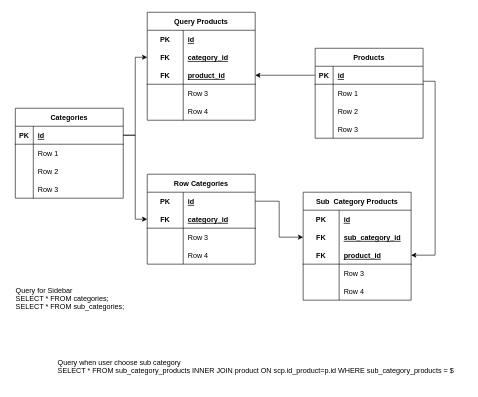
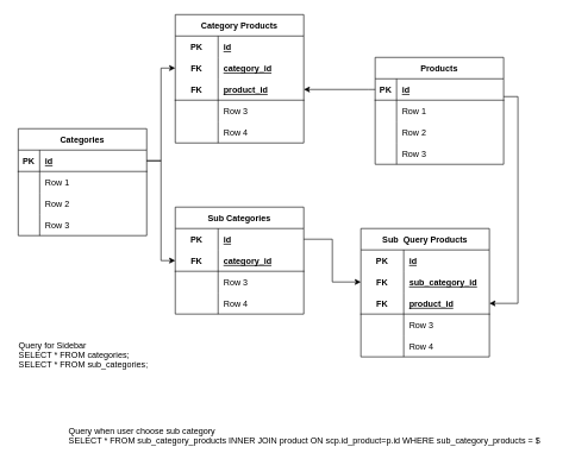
  <mxCell id="0" />
  <mxCell id="1" parent="0" />
  <mxCell id="2" value="Categories" style="shape=table;startSize=30;container=1;collapsible=1;childLayout=tableLayout;fixedRows=1;rowLines=0;fontStyle=1;align=center;resizeLast=1;" vertex="1" parent="1"><mxGeometry x="25" y="180" width="180" height="150" as="geometry" /></mxCell>
  <mxCell id="3" value="" style="shape=tableRow;horizontal=0;startSize=0;swimlaneHead=0;swimlaneBody=0;fillColor=none;collapsible=0;dropTarget=0;points=[[0,0.5],[1,0.5]];portConstraint=eastwest;top=0;left=0;right=0;bottom=1;" vertex="1" parent="2"><mxGeometry y="30" width="180" height="30" as="geometry" /></mxCell>
  <mxCell id="4" value="PK" style="shape=partialRectangle;connectable=0;fillColor=none;top=0;left=0;bottom=0;right=0;fontStyle=1;overflow=hidden;" vertex="1" parent="3"><mxGeometry width="30" height="30" as="geometry"><mxRectangle width="30" height="30" as="alternateBounds" /></mxGeometry></mxCell>
  <mxCell id="5" value="id" style="shape=partialRectangle;connectable=0;fillColor=none;top=0;left=0;bottom=0;right=0;align=left;spacingLeft=6;fontStyle=5;overflow=hidden;" vertex="1" parent="3"><mxGeometry x="30" width="150" height="30" as="geometry"><mxRectangle width="150" height="30" as="alternateBounds" /></mxGeometry></mxCell>
  <mxCell id="6" value="" style="shape=tableRow;horizontal=0;startSize=0;swimlaneHead=0;swimlaneBody=0;fillColor=none;collapsible=0;dropTarget=0;points=[[0,0.5],[1,0.5]];portConstraint=eastwest;top=0;left=0;right=0;bottom=0;" vertex="1" parent="2"><mxGeometry y="60" width="180" height="30" as="geometry" /></mxCell>
  <mxCell id="7" value="" style="shape=partialRectangle;connectable=0;fillColor=none;top=0;left=0;bottom=0;right=0;editable=1;overflow=hidden;" vertex="1" parent="6"><mxGeometry width="30" height="30" as="geometry"><mxRectangle width="30" height="30" as="alternateBounds" /></mxGeometry></mxCell>
  <mxCell id="8" value="Row 1" style="shape=partialRectangle;connectable=0;fillColor=none;top=0;left=0;bottom=0;right=0;align=left;spacingLeft=6;overflow=hidden;" vertex="1" parent="6"><mxGeometry x="30" width="150" height="30" as="geometry"><mxRectangle width="150" height="30" as="alternateBounds" /></mxGeometry></mxCell>
  <mxCell id="9" value="" style="shape=tableRow;horizontal=0;startSize=0;swimlaneHead=0;swimlaneBody=0;fillColor=none;collapsible=0;dropTarget=0;points=[[0,0.5],[1,0.5]];portConstraint=eastwest;top=0;left=0;right=0;bottom=0;" vertex="1" parent="2"><mxGeometry y="90" width="180" height="30" as="geometry" /></mxCell>
  <mxCell id="10" value="" style="shape=partialRectangle;connectable=0;fillColor=none;top=0;left=0;bottom=0;right=0;editable=1;overflow=hidden;" vertex="1" parent="9"><mxGeometry width="30" height="30" as="geometry"><mxRectangle width="30" height="30" as="alternateBounds" /></mxGeometry></mxCell>
  <mxCell id="11" value="Row 2" style="shape=partialRectangle;connectable=0;fillColor=none;top=0;left=0;bottom=0;right=0;align=left;spacingLeft=6;overflow=hidden;" vertex="1" parent="9"><mxGeometry x="30" width="150" height="30" as="geometry"><mxRectangle width="150" height="30" as="alternateBounds" /></mxGeometry></mxCell>
  <mxCell id="12" value="" style="shape=tableRow;horizontal=0;startSize=0;swimlaneHead=0;swimlaneBody=0;fillColor=none;collapsible=0;dropTarget=0;points=[[0,0.5],[1,0.5]];portConstraint=eastwest;top=0;left=0;right=0;bottom=0;" vertex="1" parent="2"><mxGeometry y="120" width="180" height="30" as="geometry" /></mxCell>
  <mxCell id="13" value="" style="shape=partialRectangle;connectable=0;fillColor=none;top=0;left=0;bottom=0;right=0;editable=1;overflow=hidden;" vertex="1" parent="12"><mxGeometry width="30" height="30" as="geometry"><mxRectangle width="30" height="30" as="alternateBounds" /></mxGeometry></mxCell>
  <mxCell id="14" value="Row 3" style="shape=partialRectangle;connectable=0;fillColor=none;top=0;left=0;bottom=0;right=0;align=left;spacingLeft=6;overflow=hidden;" vertex="1" parent="12"><mxGeometry x="30" width="150" height="30" as="geometry"><mxRectangle width="150" height="30" as="alternateBounds" /></mxGeometry></mxCell>
- <mxCell id="15" value="Row Categories" style="shape=table;startSize=30;container=1;collapsible=1;childLayout=tableLayout;fixedRows=1;rowLines=0;fontStyle=1;align=center;resizeLast=1;" vertex="1" parent="1"><mxGeometry x="245" y="290" width="180" height="150" as="geometry" /></mxCell>
+ <mxCell id="15" value="Sub Categories" style="shape=table;startSize=30;container=1;collapsible=1;childLayout=tableLayout;fixedRows=1;rowLines=0;fontStyle=1;align=center;resizeLast=1;" vertex="1" parent="1"><mxGeometry x="245" y="290" width="180" height="150" as="geometry" /></mxCell>
  <mxCell id="16" value="" style="shape=tableRow;horizontal=0;startSize=0;swimlaneHead=0;swimlaneBody=0;fillColor=none;collapsible=0;dropTarget=0;points=[[0,0.5],[1,0.5]];portConstraint=eastwest;top=0;left=0;right=0;bottom=0;" vertex="1" parent="15"><mxGeometry y="30" width="180" height="30" as="geometry" /></mxCell>
  <mxCell id="17" value="PK" style="shape=partialRectangle;connectable=0;fillColor=none;top=0;left=0;bottom=0;right=0;fontStyle=1;overflow=hidden;" vertex="1" parent="16"><mxGeometry width="60" height="30" as="geometry"><mxRectangle width="60" height="30" as="alternateBounds" /></mxGeometry></mxCell>
  <mxCell id="18" value="id" style="shape=partialRectangle;connectable=0;fillColor=none;top=0;left=0;bottom=0;right=0;align=left;spacingLeft=6;fontStyle=5;overflow=hidden;" vertex="1" parent="16"><mxGeometry x="60" width="120" height="30" as="geometry"><mxRectangle width="120" height="30" as="alternateBounds" /></mxGeometry></mxCell>
  <mxCell id="19" value="" style="shape=tableRow;horizontal=0;startSize=0;swimlaneHead=0;swimlaneBody=0;fillColor=none;collapsible=0;dropTarget=0;points=[[0,0.5],[1,0.5]];portConstraint=eastwest;top=0;left=0;right=0;bottom=1;" vertex="1" parent="15"><mxGeometry y="60" width="180" height="30" as="geometry" /></mxCell>
  <mxCell id="20" value="FK" style="shape=partialRectangle;connectable=0;fillColor=none;top=0;left=0;bottom=0;right=0;fontStyle=1;overflow=hidden;" vertex="1" parent="19"><mxGeometry width="60" height="30" as="geometry"><mxRectangle width="60" height="30" as="alternateBounds" /></mxGeometry></mxCell>
  <mxCell id="21" value="category_id" style="shape=partialRectangle;connectable=0;fillColor=none;top=0;left=0;bottom=0;right=0;align=left;spacingLeft=6;fontStyle=5;overflow=hidden;" vertex="1" parent="19"><mxGeometry x="60" width="120" height="30" as="geometry"><mxRectangle width="120" height="30" as="alternateBounds" /></mxGeometry></mxCell>
  <mxCell id="22" value="" style="shape=tableRow;horizontal=0;startSize=0;swimlaneHead=0;swimlaneBody=0;fillColor=none;collapsible=0;dropTarget=0;points=[[0,0.5],[1,0.5]];portConstraint=eastwest;top=0;left=0;right=0;bottom=0;" vertex="1" parent="15"><mxGeometry y="90" width="180" height="30" as="geometry" /></mxCell>
  <mxCell id="23" value="" style="shape=partialRectangle;connectable=0;fillColor=none;top=0;left=0;bottom=0;right=0;editable=1;overflow=hidden;" vertex="1" parent="22"><mxGeometry width="60" height="30" as="geometry"><mxRectangle width="60" height="30" as="alternateBounds" /></mxGeometry></mxCell>
  <mxCell id="24" value="Row 3" style="shape=partialRectangle;connectable=0;fillColor=none;top=0;left=0;bottom=0;right=0;align=left;spacingLeft=6;overflow=hidden;" vertex="1" parent="22"><mxGeometry x="60" width="120" height="30" as="geometry"><mxRectangle width="120" height="30" as="alternateBounds" /></mxGeometry></mxCell>
  <mxCell id="25" value="" style="shape=tableRow;horizontal=0;startSize=0;swimlaneHead=0;swimlaneBody=0;fillColor=none;collapsible=0;dropTarget=0;points=[[0,0.5],[1,0.5]];portConstraint=eastwest;top=0;left=0;right=0;bottom=0;" vertex="1" parent="15"><mxGeometry y="120" width="180" height="30" as="geometry" /></mxCell>
  <mxCell id="26" value="" style="shape=partialRectangle;connectable=0;fillColor=none;top=0;left=0;bottom=0;right=0;editable=1;overflow=hidden;" vertex="1" parent="25"><mxGeometry width="60" height="30" as="geometry"><mxRectangle width="60" height="30" as="alternateBounds" /></mxGeometry></mxCell>
  <mxCell id="27" value="Row 4" style="shape=partialRectangle;connectable=0;fillColor=none;top=0;left=0;bottom=0;right=0;align=left;spacingLeft=6;overflow=hidden;" vertex="1" parent="25"><mxGeometry x="60" width="120" height="30" as="geometry"><mxRectangle width="120" height="30" as="alternateBounds" /></mxGeometry></mxCell>
  <mxCell id="28" style="edgeStyle=orthogonalEdgeStyle;rounded=0;orthogonalLoop=1;jettySize=auto;html=1;entryX=0;entryY=0.5;entryDx=0;entryDy=0;" edge="1" parent="1" source="3" target="19"><mxGeometry relative="1" as="geometry" /></mxCell>
- <mxCell id="29" value="Query Products" style="shape=table;startSize=30;container=1;collapsible=1;childLayout=tableLayout;fixedRows=1;rowLines=0;fontStyle=1;align=center;resizeLast=1;" vertex="1" parent="1"><mxGeometry x="245" y="20" width="180" height="180" as="geometry" /></mxCell>
+ <mxCell id="29" value="Category Products" style="shape=table;startSize=30;container=1;collapsible=1;childLayout=tableLayout;fixedRows=1;rowLines=0;fontStyle=1;align=center;resizeLast=1;" vertex="1" parent="1"><mxGeometry x="245" y="20" width="180" height="180" as="geometry" /></mxCell>
  <mxCell id="30" value="" style="shape=tableRow;horizontal=0;startSize=0;swimlaneHead=0;swimlaneBody=0;fillColor=none;collapsible=0;dropTarget=0;points=[[0,0.5],[1,0.5]];portConstraint=eastwest;top=0;left=0;right=0;bottom=0;" vertex="1" parent="29"><mxGeometry y="30" width="180" height="30" as="geometry" /></mxCell>
  <mxCell id="31" value="PK" style="shape=partialRectangle;connectable=0;fillColor=none;top=0;left=0;bottom=0;right=0;fontStyle=1;overflow=hidden;" vertex="1" parent="30"><mxGeometry width="60" height="30" as="geometry"><mxRectangle width="60" height="30" as="alternateBounds" /></mxGeometry></mxCell>
  <mxCell id="32" value="id" style="shape=partialRectangle;connectable=0;fillColor=none;top=0;left=0;bottom=0;right=0;align=left;spacingLeft=6;fontStyle=5;overflow=hidden;" vertex="1" parent="30"><mxGeometry x="60" width="120" height="30" as="geometry"><mxRectangle width="120" height="30" as="alternateBounds" /></mxGeometry></mxCell>
  <mxCell id="33" value="" style="shape=tableRow;horizontal=0;startSize=0;swimlaneHead=0;swimlaneBody=0;fillColor=none;collapsible=0;dropTarget=0;points=[[0,0.5],[1,0.5]];portConstraint=eastwest;top=0;left=0;right=0;bottom=0;" vertex="1" parent="29"><mxGeometry y="60" width="180" height="30" as="geometry" /></mxCell>
  <mxCell id="34" value="FK" style="shape=partialRectangle;connectable=0;fillColor=none;top=0;left=0;bottom=0;right=0;fontStyle=1;overflow=hidden;" vertex="1" parent="33"><mxGeometry width="60" height="30" as="geometry"><mxRectangle width="60" height="30" as="alternateBounds" /></mxGeometry></mxCell>
  <mxCell id="35" value="category_id" style="shape=partialRectangle;connectable=0;fillColor=none;top=0;left=0;bottom=0;right=0;align=left;spacingLeft=6;fontStyle=5;overflow=hidden;" vertex="1" parent="33"><mxGeometry x="60" width="120" height="30" as="geometry"><mxRectangle width="120" height="30" as="alternateBounds" /></mxGeometry></mxCell>
  <mxCell id="36" value="" style="shape=tableRow;horizontal=0;startSize=0;swimlaneHead=0;swimlaneBody=0;fillColor=none;collapsible=0;dropTarget=0;points=[[0,0.5],[1,0.5]];portConstraint=eastwest;top=0;left=0;right=0;bottom=1;" vertex="1" parent="29"><mxGeometry y="90" width="180" height="30" as="geometry" /></mxCell>
  <mxCell id="37" value="FK" style="shape=partialRectangle;connectable=0;fillColor=none;top=0;left=0;bottom=0;right=0;fontStyle=1;overflow=hidden;" vertex="1" parent="36"><mxGeometry width="60" height="30" as="geometry"><mxRectangle width="60" height="30" as="alternateBounds" /></mxGeometry></mxCell>
  <mxCell id="38" value="product_id" style="shape=partialRectangle;connectable=0;fillColor=none;top=0;left=0;bottom=0;right=0;align=left;spacingLeft=6;fontStyle=5;overflow=hidden;" vertex="1" parent="36"><mxGeometry x="60" width="120" height="30" as="geometry"><mxRectangle width="120" height="30" as="alternateBounds" /></mxGeometry></mxCell>
  <mxCell id="39" value="" style="shape=tableRow;horizontal=0;startSize=0;swimlaneHead=0;swimlaneBody=0;fillColor=none;collapsible=0;dropTarget=0;points=[[0,0.5],[1,0.5]];portConstraint=eastwest;top=0;left=0;right=0;bottom=0;" vertex="1" parent="29"><mxGeometry y="120" width="180" height="30" as="geometry" /></mxCell>
  <mxCell id="40" value="" style="shape=partialRectangle;connectable=0;fillColor=none;top=0;left=0;bottom=0;right=0;editable=1;overflow=hidden;" vertex="1" parent="39"><mxGeometry width="60" height="30" as="geometry"><mxRectangle width="60" height="30" as="alternateBounds" /></mxGeometry></mxCell>
  <mxCell id="41" value="Row 3" style="shape=partialRectangle;connectable=0;fillColor=none;top=0;left=0;bottom=0;right=0;align=left;spacingLeft=6;overflow=hidden;" vertex="1" parent="39"><mxGeometry x="60" width="120" height="30" as="geometry"><mxRectangle width="120" height="30" as="alternateBounds" /></mxGeometry></mxCell>
  <mxCell id="42" value="" style="shape=tableRow;horizontal=0;startSize=0;swimlaneHead=0;swimlaneBody=0;fillColor=none;collapsible=0;dropTarget=0;points=[[0,0.5],[1,0.5]];portConstraint=eastwest;top=0;left=0;right=0;bottom=0;" vertex="1" parent="29"><mxGeometry y="150" width="180" height="30" as="geometry" /></mxCell>
  <mxCell id="43" value="" style="shape=partialRectangle;connectable=0;fillColor=none;top=0;left=0;bottom=0;right=0;editable=1;overflow=hidden;" vertex="1" parent="42"><mxGeometry width="60" height="30" as="geometry"><mxRectangle width="60" height="30" as="alternateBounds" /></mxGeometry></mxCell>
  <mxCell id="44" value="Row 4" style="shape=partialRectangle;connectable=0;fillColor=none;top=0;left=0;bottom=0;right=0;align=left;spacingLeft=6;overflow=hidden;" vertex="1" parent="42"><mxGeometry x="60" width="120" height="30" as="geometry"><mxRectangle width="120" height="30" as="alternateBounds" /></mxGeometry></mxCell>
- <mxCell id="45" value="Sub  Category Products" style="shape=table;startSize=30;container=1;collapsible=1;childLayout=tableLayout;fixedRows=1;rowLines=0;fontStyle=1;align=center;resizeLast=1;" vertex="1" parent="1"><mxGeometry x="505" y="320" width="180" height="180" as="geometry" /></mxCell>
+ <mxCell id="45" value="Sub  Query Products" style="shape=table;startSize=30;container=1;collapsible=1;childLayout=tableLayout;fixedRows=1;rowLines=0;fontStyle=1;align=center;resizeLast=1;" vertex="1" parent="1"><mxGeometry x="505" y="320" width="180" height="180" as="geometry" /></mxCell>
  <mxCell id="46" value="" style="shape=tableRow;horizontal=0;startSize=0;swimlaneHead=0;swimlaneBody=0;fillColor=none;collapsible=0;dropTarget=0;points=[[0,0.5],[1,0.5]];portConstraint=eastwest;top=0;left=0;right=0;bottom=0;" vertex="1" parent="45"><mxGeometry y="30" width="180" height="30" as="geometry" /></mxCell>
  <mxCell id="47" value="PK" style="shape=partialRectangle;connectable=0;fillColor=none;top=0;left=0;bottom=0;right=0;fontStyle=1;overflow=hidden;" vertex="1" parent="46"><mxGeometry width="60" height="30" as="geometry"><mxRectangle width="60" height="30" as="alternateBounds" /></mxGeometry></mxCell>
  <mxCell id="48" value="id" style="shape=partialRectangle;connectable=0;fillColor=none;top=0;left=0;bottom=0;right=0;align=left;spacingLeft=6;fontStyle=5;overflow=hidden;" vertex="1" parent="46"><mxGeometry x="60" width="120" height="30" as="geometry"><mxRectangle width="120" height="30" as="alternateBounds" /></mxGeometry></mxCell>
  <mxCell id="49" value="" style="shape=tableRow;horizontal=0;startSize=0;swimlaneHead=0;swimlaneBody=0;fillColor=none;collapsible=0;dropTarget=0;points=[[0,0.5],[1,0.5]];portConstraint=eastwest;top=0;left=0;right=0;bottom=0;" vertex="1" parent="45"><mxGeometry y="60" width="180" height="30" as="geometry" /></mxCell>
  <mxCell id="50" value="FK" style="shape=partialRectangle;connectable=0;fillColor=none;top=0;left=0;bottom=0;right=0;fontStyle=1;overflow=hidden;" vertex="1" parent="49"><mxGeometry width="60" height="30" as="geometry"><mxRectangle width="60" height="30" as="alternateBounds" /></mxGeometry></mxCell>
  <mxCell id="51" value="sub_category_id" style="shape=partialRectangle;connectable=0;fillColor=none;top=0;left=0;bottom=0;right=0;align=left;spacingLeft=6;fontStyle=5;overflow=hidden;" vertex="1" parent="49"><mxGeometry x="60" width="120" height="30" as="geometry"><mxRectangle width="120" height="30" as="alternateBounds" /></mxGeometry></mxCell>
  <mxCell id="52" value="" style="shape=tableRow;horizontal=0;startSize=0;swimlaneHead=0;swimlaneBody=0;fillColor=none;collapsible=0;dropTarget=0;points=[[0,0.5],[1,0.5]];portConstraint=eastwest;top=0;left=0;right=0;bottom=1;" vertex="1" parent="45"><mxGeometry y="90" width="180" height="30" as="geometry" /></mxCell>
  <mxCell id="53" value="FK" style="shape=partialRectangle;connectable=0;fillColor=none;top=0;left=0;bottom=0;right=0;fontStyle=1;overflow=hidden;" vertex="1" parent="52"><mxGeometry width="60" height="30" as="geometry"><mxRectangle width="60" height="30" as="alternateBounds" /></mxGeometry></mxCell>
  <mxCell id="54" value="product_id" style="shape=partialRectangle;connectable=0;fillColor=none;top=0;left=0;bottom=0;right=0;align=left;spacingLeft=6;fontStyle=5;overflow=hidden;" vertex="1" parent="52"><mxGeometry x="60" width="120" height="30" as="geometry"><mxRectangle width="120" height="30" as="alternateBounds" /></mxGeometry></mxCell>
  <mxCell id="55" value="" style="shape=tableRow;horizontal=0;startSize=0;swimlaneHead=0;swimlaneBody=0;fillColor=none;collapsible=0;dropTarget=0;points=[[0,0.5],[1,0.5]];portConstraint=eastwest;top=0;left=0;right=0;bottom=0;" vertex="1" parent="45"><mxGeometry y="120" width="180" height="30" as="geometry" /></mxCell>
  <mxCell id="56" value="" style="shape=partialRectangle;connectable=0;fillColor=none;top=0;left=0;bottom=0;right=0;editable=1;overflow=hidden;" vertex="1" parent="55"><mxGeometry width="60" height="30" as="geometry"><mxRectangle width="60" height="30" as="alternateBounds" /></mxGeometry></mxCell>
  <mxCell id="57" value="Row 3" style="shape=partialRectangle;connectable=0;fillColor=none;top=0;left=0;bottom=0;right=0;align=left;spacingLeft=6;overflow=hidden;" vertex="1" parent="55"><mxGeometry x="60" width="120" height="30" as="geometry"><mxRectangle width="120" height="30" as="alternateBounds" /></mxGeometry></mxCell>
  <mxCell id="58" value="" style="shape=tableRow;horizontal=0;startSize=0;swimlaneHead=0;swimlaneBody=0;fillColor=none;collapsible=0;dropTarget=0;points=[[0,0.5],[1,0.5]];portConstraint=eastwest;top=0;left=0;right=0;bottom=0;" vertex="1" parent="45"><mxGeometry y="150" width="180" height="30" as="geometry" /></mxCell>
  <mxCell id="59" value="" style="shape=partialRectangle;connectable=0;fillColor=none;top=0;left=0;bottom=0;right=0;editable=1;overflow=hidden;" vertex="1" parent="58"><mxGeometry width="60" height="30" as="geometry"><mxRectangle width="60" height="30" as="alternateBounds" /></mxGeometry></mxCell>
  <mxCell id="60" value="Row 4" style="shape=partialRectangle;connectable=0;fillColor=none;top=0;left=0;bottom=0;right=0;align=left;spacingLeft=6;overflow=hidden;" vertex="1" parent="58"><mxGeometry x="60" width="120" height="30" as="geometry"><mxRectangle width="120" height="30" as="alternateBounds" /></mxGeometry></mxCell>
  <mxCell id="61" style="edgeStyle=orthogonalEdgeStyle;rounded=0;orthogonalLoop=1;jettySize=auto;html=1;entryX=0;entryY=0.5;entryDx=0;entryDy=0;" edge="1" parent="1" source="16" target="49"><mxGeometry relative="1" as="geometry"><Array as="points"><mxPoint x="465" y="335" /><mxPoint x="465" y="395" /></Array></mxGeometry></mxCell>
  <mxCell id="62" style="edgeStyle=orthogonalEdgeStyle;rounded=0;orthogonalLoop=1;jettySize=auto;html=1;entryX=0;entryY=0.5;entryDx=0;entryDy=0;" edge="1" parent="1" source="3" target="33"><mxGeometry relative="1" as="geometry"><Array as="points"><mxPoint x="225" y="225" /><mxPoint x="225" y="95" /></Array></mxGeometry></mxCell>
  <mxCell id="63" value="Products" style="shape=table;startSize=30;container=1;collapsible=1;childLayout=tableLayout;fixedRows=1;rowLines=0;fontStyle=1;align=center;resizeLast=1;" vertex="1" parent="1"><mxGeometry x="525" y="80" width="180" height="150" as="geometry" /></mxCell>
  <mxCell id="64" value="" style="shape=tableRow;horizontal=0;startSize=0;swimlaneHead=0;swimlaneBody=0;fillColor=none;collapsible=0;dropTarget=0;points=[[0,0.5],[1,0.5]];portConstraint=eastwest;top=0;left=0;right=0;bottom=1;" vertex="1" parent="63"><mxGeometry y="30" width="180" height="30" as="geometry" /></mxCell>
  <mxCell id="65" value="PK" style="shape=partialRectangle;connectable=0;fillColor=none;top=0;left=0;bottom=0;right=0;fontStyle=1;overflow=hidden;" vertex="1" parent="64"><mxGeometry width="30" height="30" as="geometry"><mxRectangle width="30" height="30" as="alternateBounds" /></mxGeometry></mxCell>
  <mxCell id="66" value="id" style="shape=partialRectangle;connectable=0;fillColor=none;top=0;left=0;bottom=0;right=0;align=left;spacingLeft=6;fontStyle=5;overflow=hidden;" vertex="1" parent="64"><mxGeometry x="30" width="150" height="30" as="geometry"><mxRectangle width="150" height="30" as="alternateBounds" /></mxGeometry></mxCell>
  <mxCell id="67" value="" style="shape=tableRow;horizontal=0;startSize=0;swimlaneHead=0;swimlaneBody=0;fillColor=none;collapsible=0;dropTarget=0;points=[[0,0.5],[1,0.5]];portConstraint=eastwest;top=0;left=0;right=0;bottom=0;" vertex="1" parent="63"><mxGeometry y="60" width="180" height="30" as="geometry" /></mxCell>
  <mxCell id="68" value="" style="shape=partialRectangle;connectable=0;fillColor=none;top=0;left=0;bottom=0;right=0;editable=1;overflow=hidden;" vertex="1" parent="67"><mxGeometry width="30" height="30" as="geometry"><mxRectangle width="30" height="30" as="alternateBounds" /></mxGeometry></mxCell>
  <mxCell id="69" value="Row 1" style="shape=partialRectangle;connectable=0;fillColor=none;top=0;left=0;bottom=0;right=0;align=left;spacingLeft=6;overflow=hidden;" vertex="1" parent="67"><mxGeometry x="30" width="150" height="30" as="geometry"><mxRectangle width="150" height="30" as="alternateBounds" /></mxGeometry></mxCell>
  <mxCell id="70" value="" style="shape=tableRow;horizontal=0;startSize=0;swimlaneHead=0;swimlaneBody=0;fillColor=none;collapsible=0;dropTarget=0;points=[[0,0.5],[1,0.5]];portConstraint=eastwest;top=0;left=0;right=0;bottom=0;" vertex="1" parent="63"><mxGeometry y="90" width="180" height="30" as="geometry" /></mxCell>
  <mxCell id="71" value="" style="shape=partialRectangle;connectable=0;fillColor=none;top=0;left=0;bottom=0;right=0;editable=1;overflow=hidden;" vertex="1" parent="70"><mxGeometry width="30" height="30" as="geometry"><mxRectangle width="30" height="30" as="alternateBounds" /></mxGeometry></mxCell>
  <mxCell id="72" value="Row 2" style="shape=partialRectangle;connectable=0;fillColor=none;top=0;left=0;bottom=0;right=0;align=left;spacingLeft=6;overflow=hidden;" vertex="1" parent="70"><mxGeometry x="30" width="150" height="30" as="geometry"><mxRectangle width="150" height="30" as="alternateBounds" /></mxGeometry></mxCell>
  <mxCell id="73" value="" style="shape=tableRow;horizontal=0;startSize=0;swimlaneHead=0;swimlaneBody=0;fillColor=none;collapsible=0;dropTarget=0;points=[[0,0.5],[1,0.5]];portConstraint=eastwest;top=0;left=0;right=0;bottom=0;" vertex="1" parent="63"><mxGeometry y="120" width="180" height="30" as="geometry" /></mxCell>
  <mxCell id="74" value="" style="shape=partialRectangle;connectable=0;fillColor=none;top=0;left=0;bottom=0;right=0;editable=1;overflow=hidden;" vertex="1" parent="73"><mxGeometry width="30" height="30" as="geometry"><mxRectangle width="30" height="30" as="alternateBounds" /></mxGeometry></mxCell>
  <mxCell id="75" value="Row 3" style="shape=partialRectangle;connectable=0;fillColor=none;top=0;left=0;bottom=0;right=0;align=left;spacingLeft=6;overflow=hidden;" vertex="1" parent="73"><mxGeometry x="30" width="150" height="30" as="geometry"><mxRectangle width="150" height="30" as="alternateBounds" /></mxGeometry></mxCell>
  <mxCell id="76" style="edgeStyle=orthogonalEdgeStyle;rounded=0;orthogonalLoop=1;jettySize=auto;html=1;entryX=1;entryY=0.5;entryDx=0;entryDy=0;" edge="1" parent="1" source="64" target="52"><mxGeometry relative="1" as="geometry"><Array as="points"><mxPoint x="725" y="135" /><mxPoint x="725" y="425" /></Array></mxGeometry></mxCell>
  <mxCell id="77" style="edgeStyle=orthogonalEdgeStyle;rounded=0;orthogonalLoop=1;jettySize=auto;html=1;entryX=1;entryY=0.5;entryDx=0;entryDy=0;exitX=0;exitY=0.5;exitDx=0;exitDy=0;" edge="1" parent="1" source="64" target="36"><mxGeometry relative="1" as="geometry"><Array as="points"><mxPoint x="515" y="125" /><mxPoint x="515" y="125" /></Array></mxGeometry></mxCell>
  <mxCell id="78" value="Query for Sidebar&#10;SELECT * FROM categories;&#10;SELECT * FROM sub_categories;" style="text;strokeColor=none;fillColor=none;spacingLeft=4;spacingRight=4;overflow=hidden;rotatable=0;points=[[0,0.5],[1,0.5]];portConstraint=eastwest;fontSize=12;" vertex="1" parent="1"><mxGeometry x="20" y="470" width="190" height="65" as="geometry" /></mxCell>
  <mxCell id="79" value="Query when user choose sub category&#10;SELECT * FROM sub_category_products INNER JOIN product ON scp.id_product=p.id WHERE sub_category_products = $" style="text;strokeColor=none;fillColor=none;spacingLeft=4;spacingRight=4;overflow=hidden;rotatable=0;points=[[0,0.5],[1,0.5]];portConstraint=eastwest;fontSize=12;" vertex="1" parent="1"><mxGeometry x="90" y="590" width="685" height="50" as="geometry" /></mxCell>
